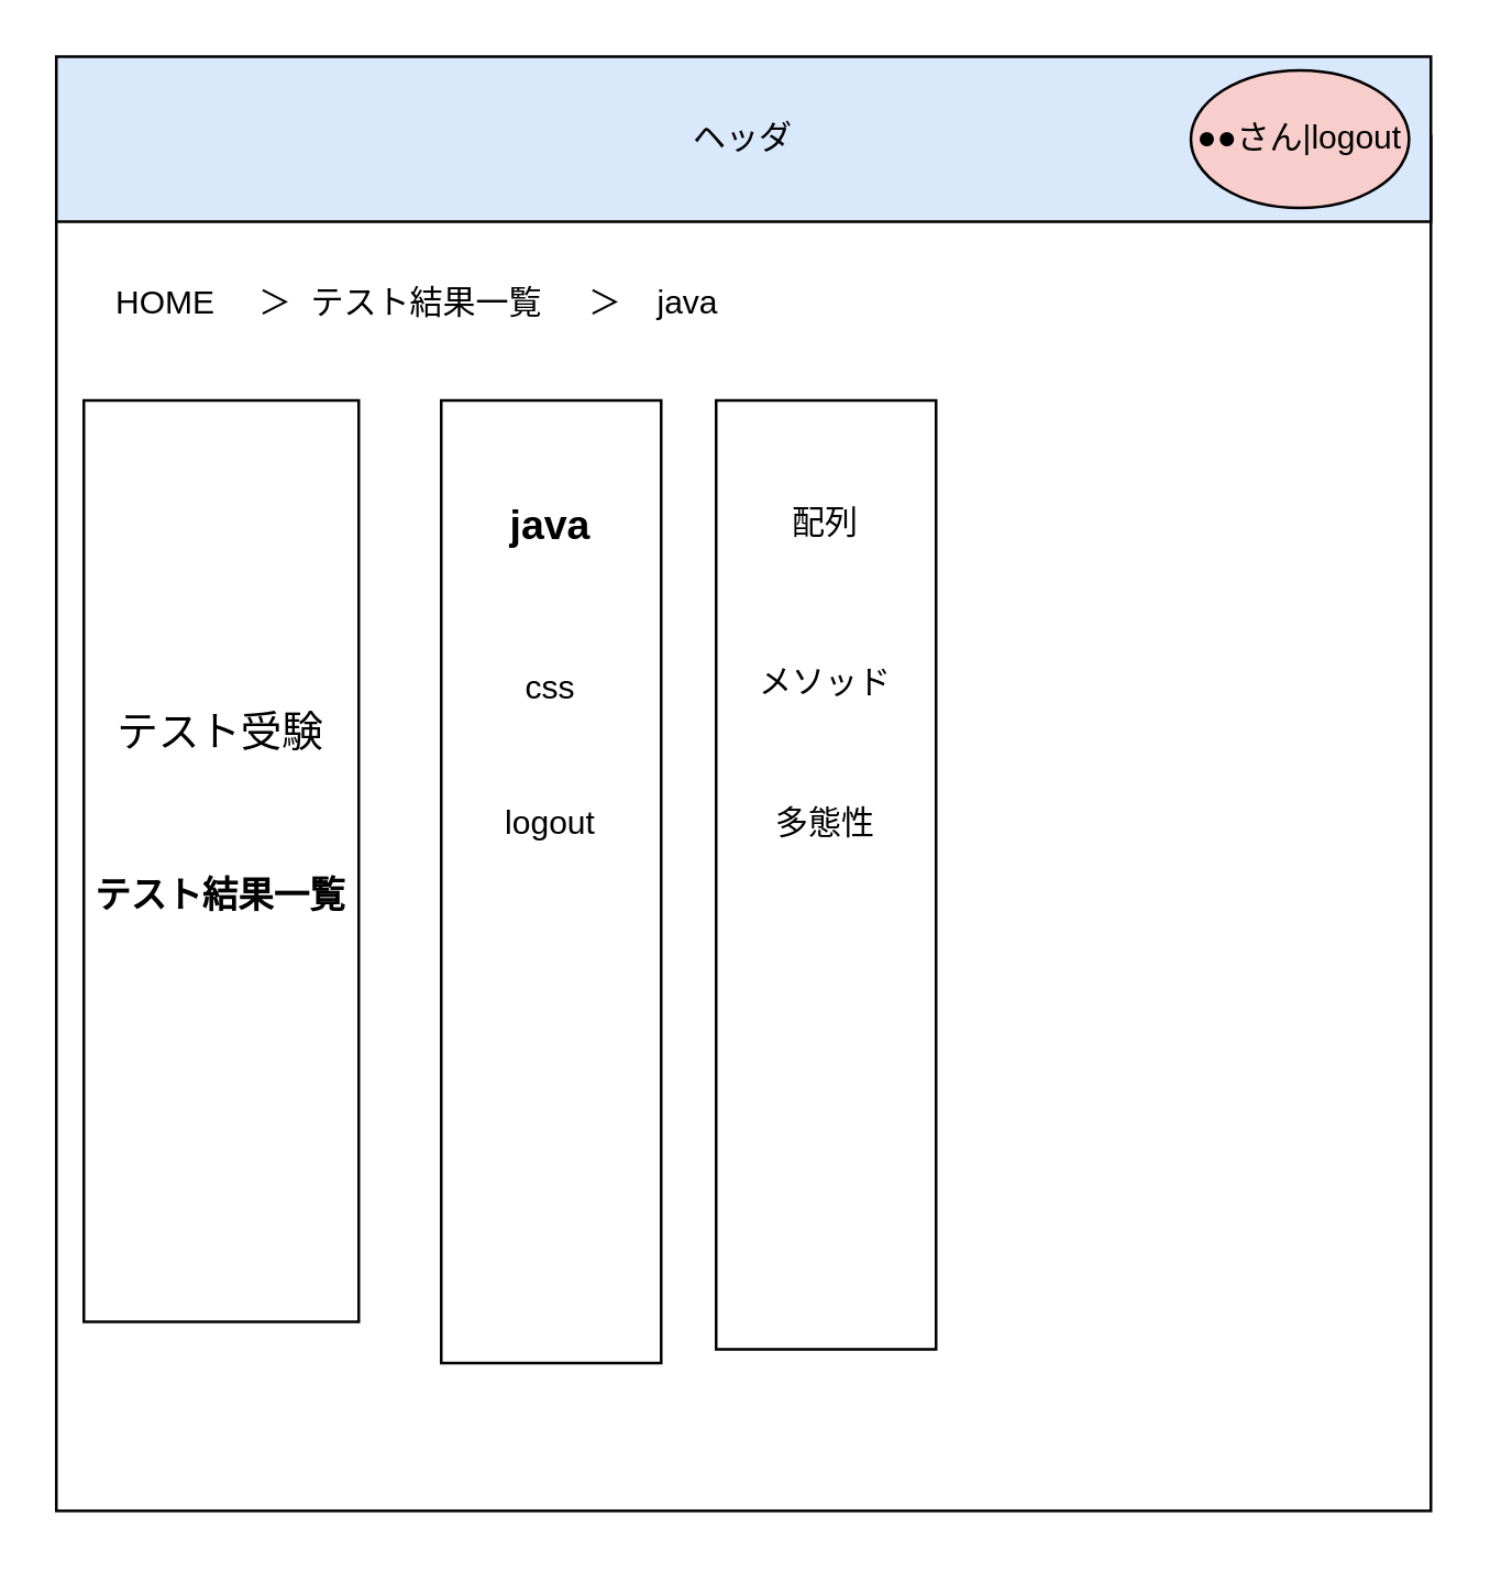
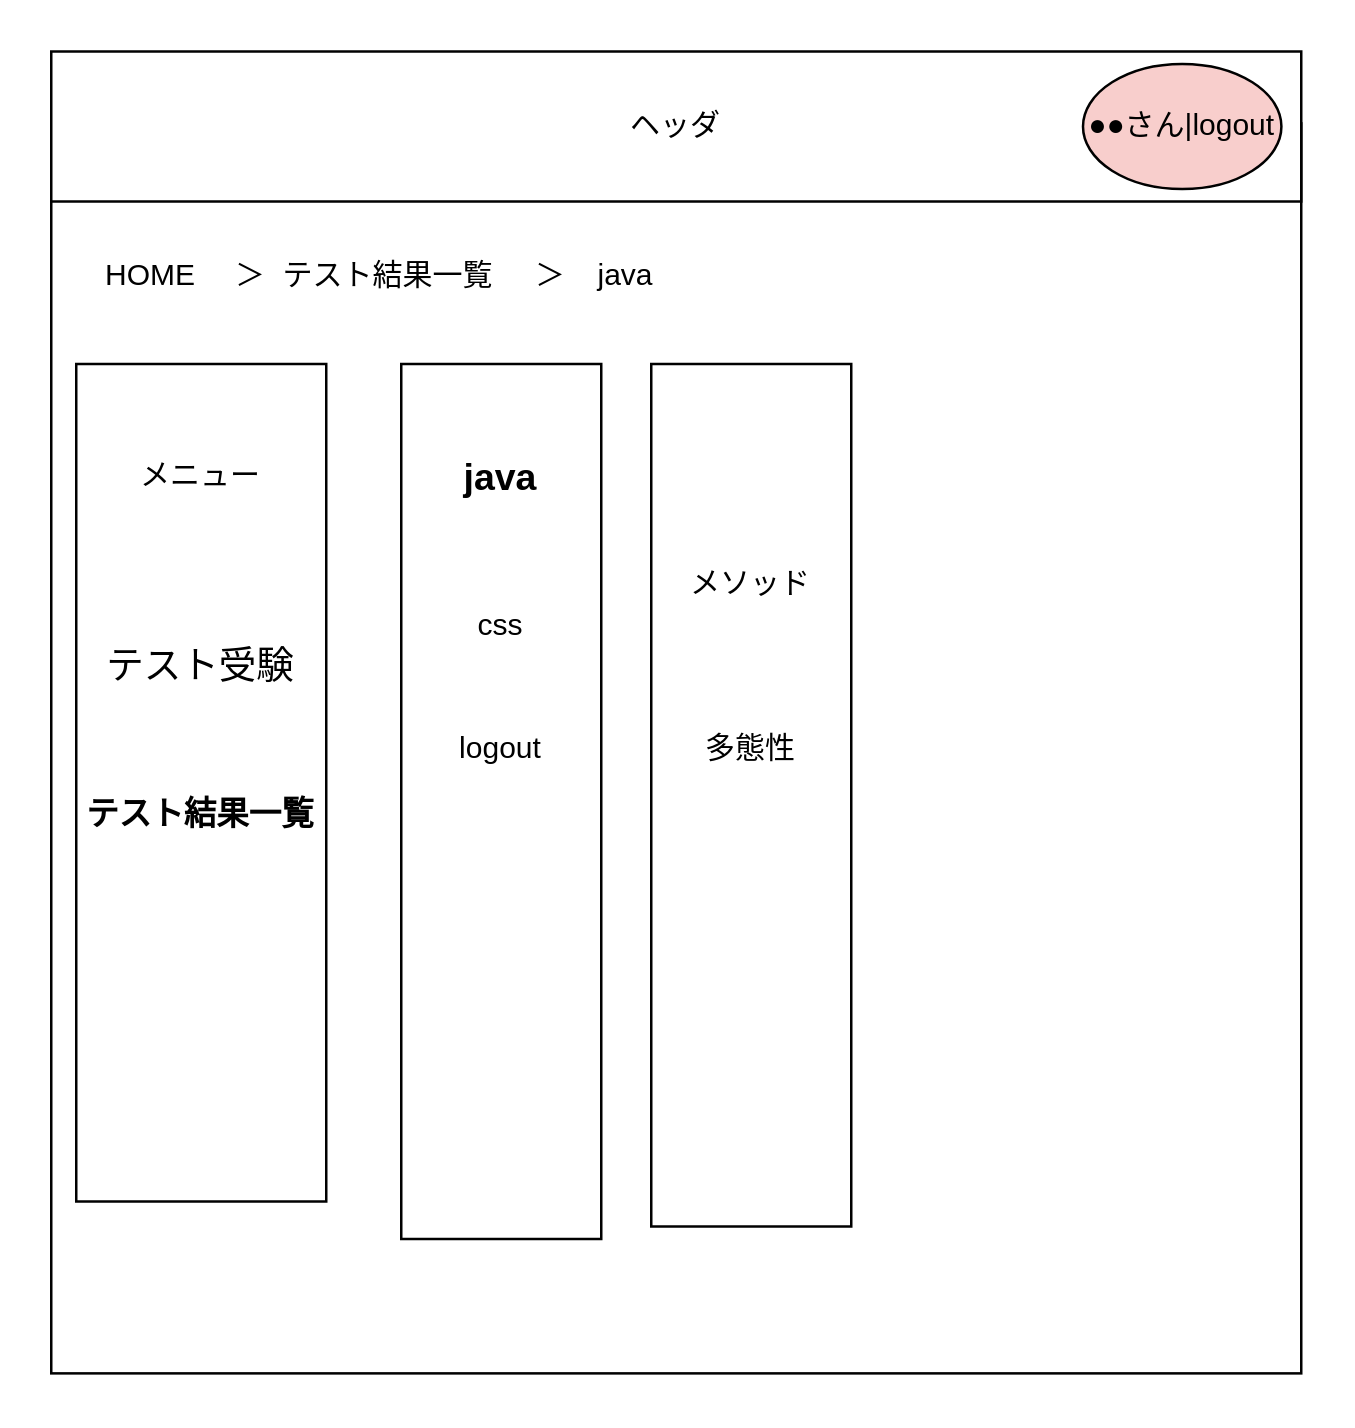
  <mxCell id="0" />
  <mxCell id="1" parent="0" />
  <mxCell id="2" value="" style="whiteSpace=wrap;html=1;aspect=fixed;" parent="1" vertex="1"><mxGeometry x="20" y="48.75" width="500" height="500" as="geometry" /></mxCell>
  <mxCell id="3" value="" style="rounded=0;whiteSpace=wrap;html=1;" parent="1" vertex="1"><mxGeometry x="30" y="145" width="100" height="335" as="geometry" /></mxCell>
+ <mxCell id="4" value="&lt;span style=&quot;font-size: 12px;&quot;&gt;&lt;font style=&quot;font-size: 12px;&quot;&gt;メニュー&lt;/font&gt;&lt;/span&gt;" style="text;html=1;strokeColor=none;fillColor=none;align=center;verticalAlign=middle;whiteSpace=wrap;rounded=0;fontStyle=0;fontSize=12;" parent="1" vertex="1"><mxGeometry x="40" y="160" width="80" height="60" as="geometry" /></mxCell>
  <mxCell id="5" value="テスト受験" style="text;html=1;strokeColor=none;fillColor=none;align=center;verticalAlign=middle;whiteSpace=wrap;rounded=0;fontStyle=0;fontSize=15;" parent="1" vertex="1"><mxGeometry x="40" y="235" width="80" height="60" as="geometry" /></mxCell>
  <mxCell id="6" value="テスト結果一覧" style="text;html=1;strokeColor=none;fillColor=none;align=center;verticalAlign=middle;whiteSpace=wrap;rounded=0;fontStyle=1;fontSize=13;" parent="1" vertex="1"><mxGeometry x="20" y="295" width="120" height="60" as="geometry" /></mxCell>
  <mxCell id="7" value="" style="rounded=0;whiteSpace=wrap;html=1;" parent="1" vertex="1"><mxGeometry x="160" y="145" width="80" height="350" as="geometry" /></mxCell>
  <mxCell id="8" value="java" style="text;html=1;strokeColor=none;fillColor=none;align=center;verticalAlign=middle;whiteSpace=wrap;rounded=0;fontStyle=1;fontSize=15;" parent="1" vertex="1"><mxGeometry x="160" y="160" width="80" height="60" as="geometry" /></mxCell>
  <mxCell id="9" value="css" style="text;html=1;strokeColor=none;fillColor=none;align=center;verticalAlign=middle;whiteSpace=wrap;rounded=0;fontStyle=0;fontSize=12;" parent="1" vertex="1"><mxGeometry x="160" y="220" width="80" height="60" as="geometry" /></mxCell>
  <mxCell id="10" value="logout" style="text;html=1;strokeColor=none;fillColor=none;align=center;verticalAlign=middle;whiteSpace=wrap;rounded=0;fontStyle=0;fontSize=12;" parent="1" vertex="1"><mxGeometry x="160" y="268.75" width="80" height="60" as="geometry" /></mxCell>
  <mxCell id="11" value="" style="group" parent="1" vertex="1" connectable="0"><mxGeometry x="20" y="20" width="500" height="60" as="geometry" /></mxCell>
- <mxCell id="12" value="ヘッダ" style="rounded=0;whiteSpace=wrap;html=1;fillColor=#dae8fc;" parent="11" vertex="1"><mxGeometry width="500" height="60" as="geometry" /></mxCell>
+ <mxCell id="12" value="ヘッダ" style="rounded=0;whiteSpace=wrap;html=1;" parent="11" vertex="1"><mxGeometry width="500" height="60" as="geometry" /></mxCell>
  <mxCell id="13" value="●●さん|logout" style="ellipse;whiteSpace=wrap;html=1;fontSize=12;fillColor=#f8cecc;" parent="11" vertex="1"><mxGeometry x="412.698" y="5" width="79.365" height="50" as="geometry" /></mxCell>
  <mxCell id="14" value="&lt;font style=&quot;vertical-align: inherit&quot;&gt;&lt;font style=&quot;vertical-align: inherit&quot;&gt;&lt;font style=&quot;vertical-align: inherit&quot;&gt;&lt;font style=&quot;vertical-align: inherit&quot;&gt;java&lt;/font&gt;&lt;/font&gt;&lt;/font&gt;&lt;/font&gt;" style="text;html=1;strokeColor=none;fillColor=none;align=center;verticalAlign=middle;whiteSpace=wrap;rounded=0;" vertex="1" parent="1"><mxGeometry x="210" y="100" width="80" height="20" as="geometry" /></mxCell>
  <mxCell id="15" value="&lt;font style=&quot;vertical-align: inherit&quot;&gt;&lt;font style=&quot;vertical-align: inherit&quot;&gt;テスト結果一覧&lt;/font&gt;&lt;/font&gt;" style="text;html=1;strokeColor=none;fillColor=none;align=center;verticalAlign=middle;whiteSpace=wrap;rounded=0;" vertex="1" parent="1"><mxGeometry x="110" y="100" width="90" height="20" as="geometry" /></mxCell>
  <mxCell id="16" value="HOME" style="text;html=1;strokeColor=none;fillColor=none;align=center;verticalAlign=middle;whiteSpace=wrap;rounded=0;" vertex="1" parent="1"><mxGeometry x="20" y="100" width="80" height="20" as="geometry" /></mxCell>
  <mxCell id="17" value="＞" style="text;html=1;strokeColor=none;fillColor=none;align=center;verticalAlign=middle;whiteSpace=wrap;rounded=0;" vertex="1" parent="1"><mxGeometry x="200" y="100" width="40" height="20" as="geometry" /></mxCell>
  <mxCell id="18" value="＞" style="text;html=1;strokeColor=none;fillColor=none;align=center;verticalAlign=middle;whiteSpace=wrap;rounded=0;" vertex="1" parent="1"><mxGeometry x="80" y="100" width="40" height="20" as="geometry" /></mxCell>
  <mxCell id="19" value="" style="rounded=0;whiteSpace=wrap;html=1;" vertex="1" parent="1"><mxGeometry x="260" y="145" width="80" height="345" as="geometry" /></mxCell>
  <mxCell id="20" value="&lt;font style=&quot;vertical-align: inherit&quot;&gt;&lt;font style=&quot;vertical-align: inherit&quot;&gt;多態性&lt;/font&gt;&lt;/font&gt;" style="text;html=1;strokeColor=none;fillColor=none;align=center;verticalAlign=middle;whiteSpace=wrap;rounded=0;" vertex="1" parent="1"><mxGeometry x="270" y="286.25" width="60" height="25" as="geometry" /></mxCell>
- <mxCell id="21" value="&lt;font style=&quot;vertical-align: inherit&quot;&gt;&lt;font style=&quot;vertical-align: inherit&quot;&gt;配列&lt;/font&gt;&lt;/font&gt;" style="text;html=1;strokeColor=none;fillColor=none;align=center;verticalAlign=middle;whiteSpace=wrap;rounded=0;" vertex="1" parent="1"><mxGeometry x="270" y="177.5" width="60" height="25" as="geometry" /></mxCell>
- <mxCell id="22" value="&lt;font style=&quot;vertical-align: inherit&quot;&gt;&lt;font style=&quot;vertical-align: inherit&quot;&gt;&lt;font style=&quot;vertical-align: inherit&quot;&gt;&lt;font style=&quot;vertical-align: inherit&quot;&gt;&lt;font style=&quot;vertical-align: inherit&quot;&gt;&lt;font style=&quot;vertical-align: inherit&quot;&gt;メソッド&lt;/font&gt;&lt;/font&gt;&lt;/font&gt;&lt;/font&gt;&lt;/font&gt;&lt;/font&gt;" style="text;html=1;strokeColor=none;fillColor=none;align=center;verticalAlign=middle;whiteSpace=wrap;rounded=0;" vertex="1" parent="1"><mxGeometry x="270" y="235" width="60" height="25" as="geometry" /></mxCell>
+ <mxCell id="22" value="&lt;font style=&quot;vertical-align: inherit&quot;&gt;&lt;font style=&quot;vertical-align: inherit&quot;&gt;&lt;font style=&quot;vertical-align: inherit&quot;&gt;&lt;font style=&quot;vertical-align: inherit&quot;&gt;&lt;font style=&quot;vertical-align: inherit&quot;&gt;&lt;font style=&quot;vertical-align: inherit&quot;&gt;メソッド&lt;/font&gt;&lt;/font&gt;&lt;/font&gt;&lt;/font&gt;&lt;/font&gt;&lt;/font&gt;" style="text;html=1;strokeColor=none;fillColor=none;align=center;verticalAlign=middle;whiteSpace=wrap;rounded=0;" vertex="1" parent="1"><mxGeometry x="270" y="220" width="60" height="25" as="geometry" /></mxCell>
